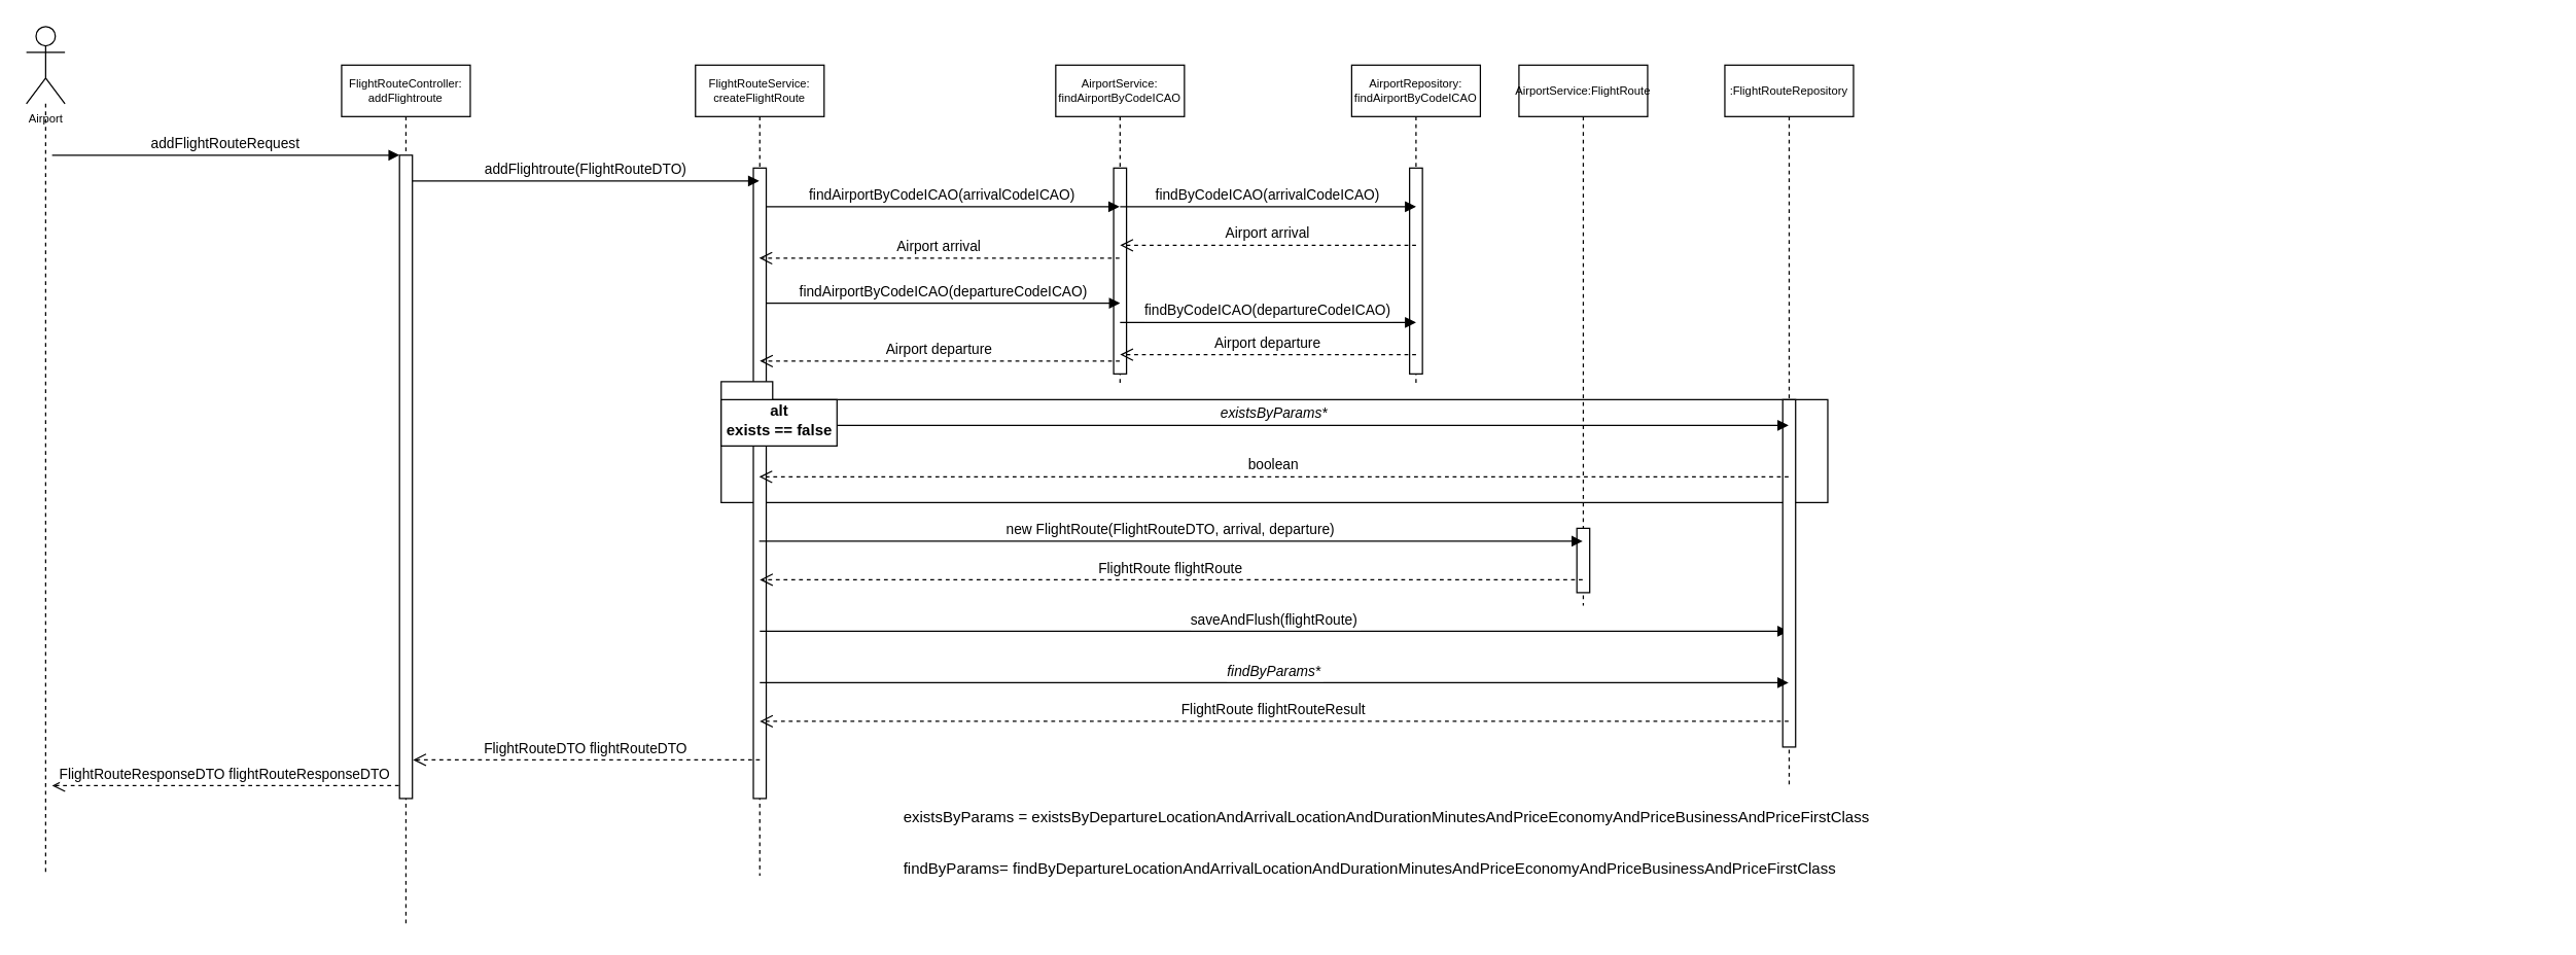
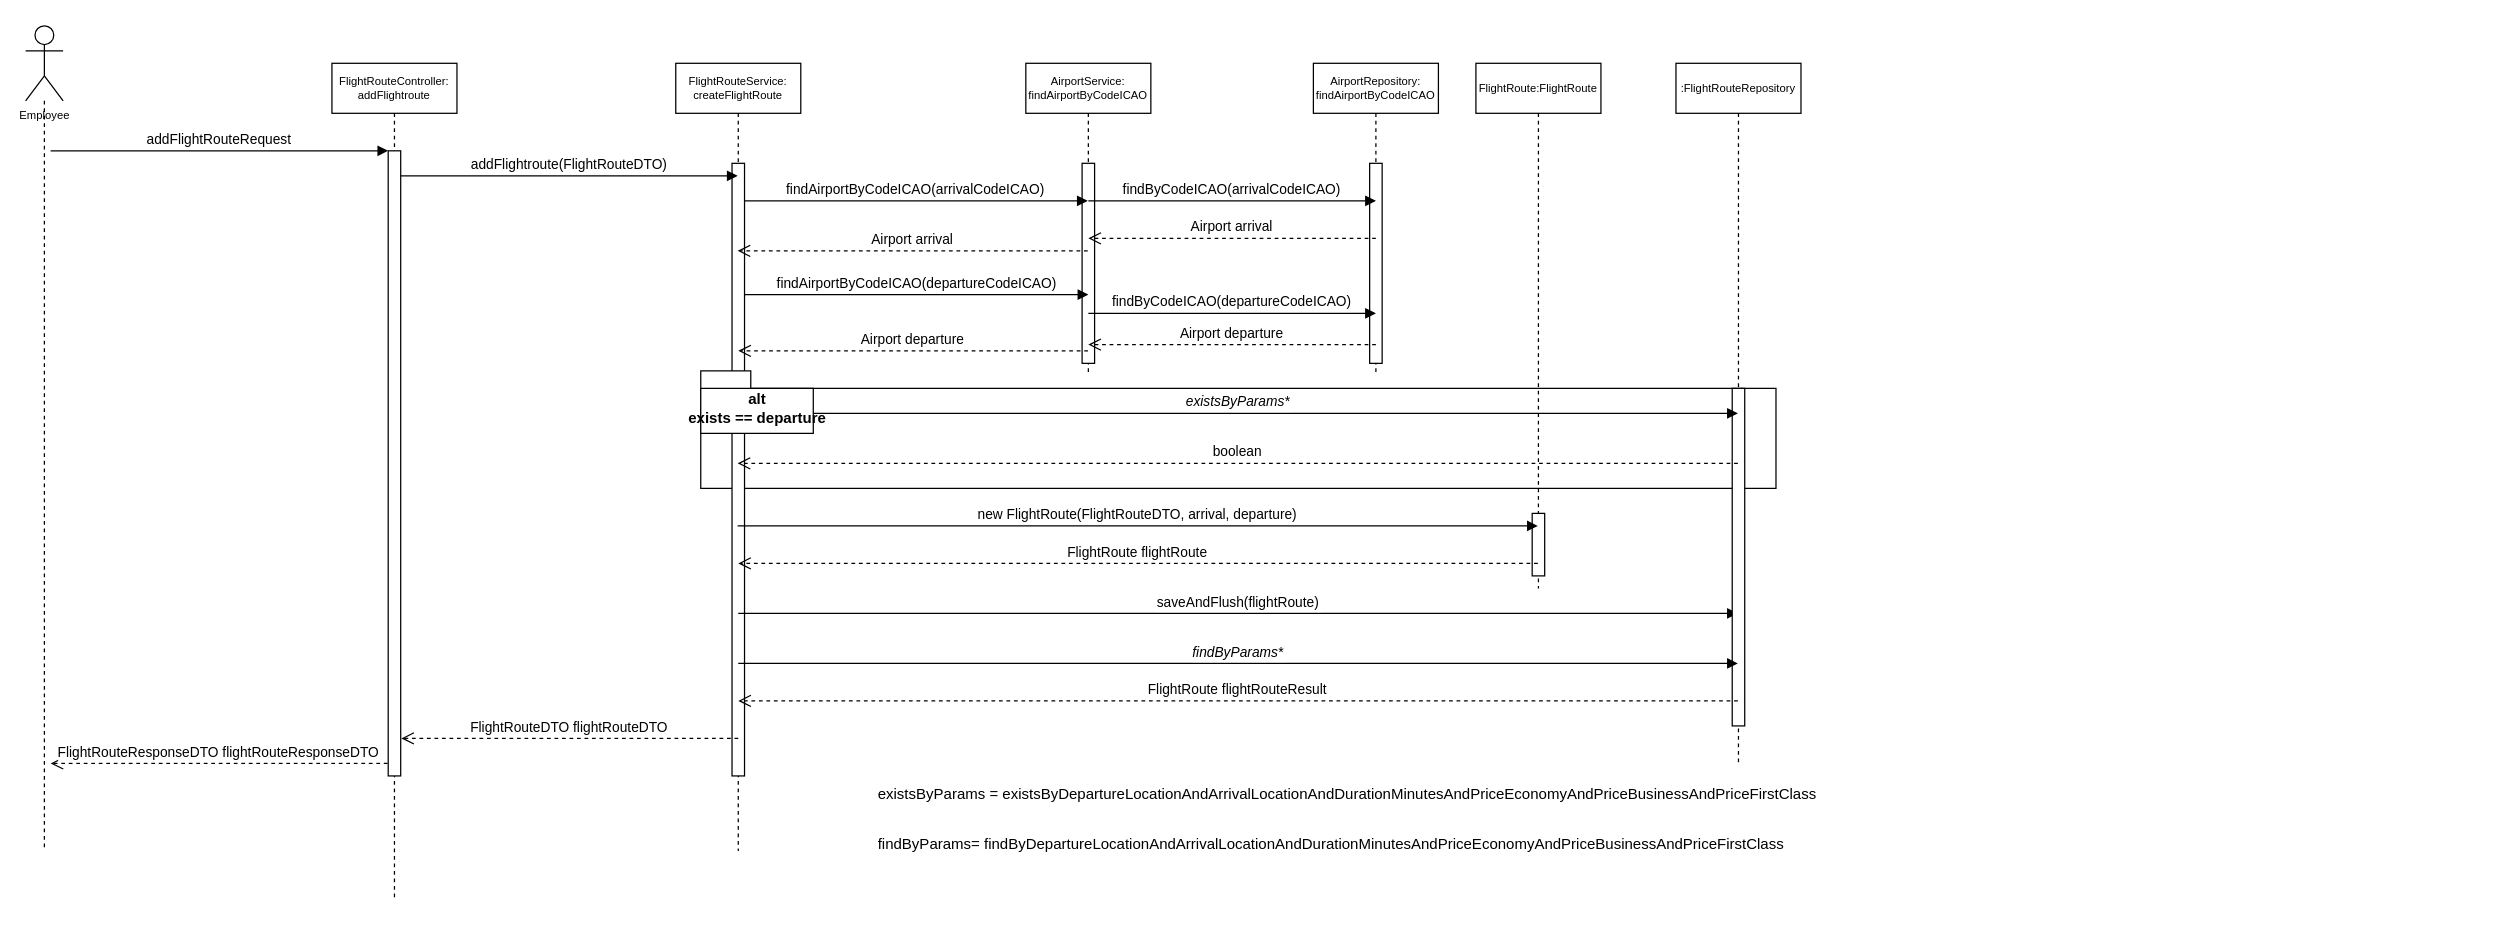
  <mxCell id="0" />
  <mxCell id="1" parent="0" />
  <mxCell id="2" value="" style="rounded=0;whiteSpace=wrap;html=1;fillColor=none;" parent="1" vertex="1"><mxGeometry x="560" y="310" width="860" height="80" as="geometry" /></mxCell>
  <mxCell id="3" value="FlightRouteController:&#10;addFlightroute" style="shape=umlLifeline;perimeter=lifelinePerimeter;container=1;collapsible=0;recursiveResize=0;rounded=0;shadow=0;strokeWidth=1;fontSize=9;" parent="1" vertex="1"><mxGeometry x="265" y="50" width="100" height="670" as="geometry" /></mxCell>
  <mxCell id="4" value="" style="points=[];perimeter=orthogonalPerimeter;rounded=0;shadow=0;strokeWidth=1;" parent="3" vertex="1"><mxGeometry x="45" y="70" width="10" height="500" as="geometry" /></mxCell>
  <mxCell id="5" value="addFlightRouteRequest" style="verticalAlign=bottom;startArrow=none;endArrow=block;startSize=8;shadow=0;strokeWidth=1;startFill=0;" parent="3" target="4" edge="1"><mxGeometry relative="1" as="geometry"><mxPoint x="-225" y="70" as="sourcePoint" /></mxGeometry></mxCell>
  <mxCell id="6" value="FlightRouteService:&#10;createFlightRoute" style="shape=umlLifeline;perimeter=lifelinePerimeter;container=1;collapsible=0;recursiveResize=0;rounded=0;shadow=0;strokeWidth=1;fontSize=9;" parent="1" vertex="1"><mxGeometry x="540" y="50" width="100" height="630" as="geometry" /></mxCell>
  <mxCell id="7" value="" style="points=[];perimeter=orthogonalPerimeter;rounded=0;shadow=0;strokeWidth=1;" parent="6" vertex="1"><mxGeometry x="45" y="80" width="10" height="490" as="geometry" /></mxCell>
  <mxCell id="8" value="saveAndFlush(flightRoute)" style="verticalAlign=bottom;endArrow=block;shadow=0;strokeWidth=1;fontStyle=0" parent="6" target="11" edge="1"><mxGeometry relative="1" as="geometry"><mxPoint x="50.0" y="440.0" as="sourcePoint" /><mxPoint x="600" y="440" as="targetPoint" /><Array as="points"><mxPoint x="185.19" y="440" /></Array></mxGeometry></mxCell>
- <mxCell id="9" value="AirportService:FlightRoute" style="shape=umlLifeline;perimeter=lifelinePerimeter;container=1;collapsible=0;recursiveResize=0;rounded=0;shadow=0;strokeWidth=1;fontSize=9;" parent="1" vertex="1"><mxGeometry x="1180" y="50" width="100" height="420" as="geometry" /></mxCell>
+ <mxCell id="9" value="FlightRoute:FlightRoute" style="shape=umlLifeline;perimeter=lifelinePerimeter;container=1;collapsible=0;recursiveResize=0;rounded=0;shadow=0;strokeWidth=1;fontSize=9;" parent="1" vertex="1"><mxGeometry x="1180" y="50" width="100" height="420" as="geometry" /></mxCell>
  <mxCell id="10" value="" style="points=[];perimeter=orthogonalPerimeter;rounded=0;shadow=0;strokeWidth=1;" parent="9" vertex="1"><mxGeometry x="45" y="360" width="10" height="50" as="geometry" /></mxCell>
  <mxCell id="11" value=":FlightRouteRepository" style="shape=umlLifeline;perimeter=lifelinePerimeter;container=1;collapsible=0;recursiveResize=0;rounded=0;shadow=0;strokeWidth=1;fontSize=9;" parent="1" vertex="1"><mxGeometry x="1340" y="50" width="100" height="560" as="geometry" /></mxCell>
  <mxCell id="12" value="" style="points=[];perimeter=orthogonalPerimeter;rounded=0;shadow=0;strokeWidth=1;" parent="11" vertex="1"><mxGeometry x="45" y="260" width="10" height="270" as="geometry" /></mxCell>
  <mxCell id="13" value="addFlightroute(FlightRouteDTO)" style="verticalAlign=bottom;endArrow=block;shadow=0;strokeWidth=1;" parent="1" source="4" target="6" edge="1"><mxGeometry relative="1" as="geometry"><mxPoint x="340" y="380" as="sourcePoint" /><mxPoint x="580" y="140" as="targetPoint" /><Array as="points"><mxPoint x="420" y="140" /></Array></mxGeometry></mxCell>
  <mxCell id="14" value="AirportService:&#10;findAirportByCodeICAO" style="shape=umlLifeline;perimeter=lifelinePerimeter;container=1;collapsible=0;recursiveResize=0;rounded=0;shadow=0;strokeWidth=1;fontSize=9;" parent="1" vertex="1"><mxGeometry x="820" y="50" width="100" height="250" as="geometry" /></mxCell>
  <mxCell id="15" value="" style="points=[];perimeter=orthogonalPerimeter;rounded=0;shadow=0;strokeWidth=1;" parent="14" vertex="1"><mxGeometry x="45" y="80" width="10" height="160" as="geometry" /></mxCell>
  <mxCell id="16" value="findAirportByCodeICAO(arrivalCodeICAO)" style="verticalAlign=bottom;endArrow=block;shadow=0;strokeWidth=1;" parent="1" source="7" target="14" edge="1"><mxGeometry relative="1" as="geometry"><mxPoint x="620" y="280" as="sourcePoint" /><mxPoint x="840" y="160" as="targetPoint" /><Array as="points"><mxPoint x="710" y="160" /></Array></mxGeometry></mxCell>
  <mxCell id="17" value="Airport arrival" style="verticalAlign=bottom;endArrow=open;dashed=1;endSize=8;shadow=0;strokeWidth=1;" parent="1" source="14" target="6" edge="1"><mxGeometry relative="1" as="geometry"><mxPoint x="650" y="180" as="targetPoint" /><mxPoint x="820" y="180" as="sourcePoint" /><Array as="points"><mxPoint x="750" y="200" /></Array></mxGeometry></mxCell>
  <mxCell id="18" value="findAirportByCodeICAO(departureCodeICAO)" style="verticalAlign=bottom;endArrow=block;shadow=0;strokeWidth=1;entryX=0.5;entryY=0.75;entryDx=0;entryDy=0;entryPerimeter=0;" parent="1" edge="1"><mxGeometry relative="1" as="geometry"><mxPoint x="595" y="235" as="sourcePoint" /><mxPoint x="870" y="235" as="targetPoint" /><Array as="points"><mxPoint x="720" y="235" /></Array></mxGeometry></mxCell>
  <mxCell id="19" value="Airport departure" style="verticalAlign=bottom;endArrow=open;dashed=1;endSize=8;shadow=0;strokeWidth=1;" parent="1" edge="1"><mxGeometry relative="1" as="geometry"><mxPoint x="590" y="280" as="targetPoint" /><mxPoint x="869.69" y="280" as="sourcePoint" /></mxGeometry></mxCell>
  <mxCell id="20" value="existsByParams*" style="verticalAlign=bottom;endArrow=block;shadow=0;strokeWidth=1;fontStyle=2" parent="1" target="11" edge="1"><mxGeometry relative="1" as="geometry"><mxPoint x="590" y="330" as="sourcePoint" /><mxPoint x="864.5" y="330" as="targetPoint" /><Array as="points"><mxPoint x="705" y="330" /></Array></mxGeometry></mxCell>
  <mxCell id="21" value="boolean" style="verticalAlign=bottom;endArrow=open;dashed=1;endSize=8;shadow=0;strokeWidth=1;" parent="1" source="11" target="6" edge="1"><mxGeometry relative="1" as="geometry"><mxPoint x="620" y="370" as="targetPoint" /><mxPoint x="899.69" y="370" as="sourcePoint" /><Array as="points"><mxPoint x="810" y="370" /></Array></mxGeometry></mxCell>
  <mxCell id="22" value="new FlightRoute(FlightRouteDTO, arrival, departure)" style="verticalAlign=bottom;endArrow=block;shadow=0;strokeWidth=1;fontStyle=0" parent="1" source="6" target="9" edge="1"><mxGeometry relative="1" as="geometry"><mxPoint x="610" y="420" as="sourcePoint" /><mxPoint x="1209.5" y="420" as="targetPoint" /><Array as="points"><mxPoint x="725" y="420" /></Array></mxGeometry></mxCell>
  <mxCell id="23" value="FlightRoute flightRoute" style="verticalAlign=bottom;endArrow=open;dashed=1;endSize=8;shadow=0;strokeWidth=1;" parent="1" source="9" edge="1"><mxGeometry relative="1" as="geometry"><mxPoint x="590" y="450" as="targetPoint" /><mxPoint x="869.69" y="450" as="sourcePoint" /></mxGeometry></mxCell>
  <mxCell id="24" value="findByParams*" style="verticalAlign=bottom;endArrow=block;shadow=0;strokeWidth=1;fontStyle=2" parent="1" edge="1" target="11"><mxGeometry relative="1" as="geometry"><mxPoint x="590" y="530" as="sourcePoint" /><mxPoint x="1189.5" y="530" as="targetPoint" /><Array as="points"><mxPoint x="705" y="530" /></Array></mxGeometry></mxCell>
  <mxCell id="25" value="FlightRoute flightRouteResult" style="verticalAlign=bottom;endArrow=open;dashed=1;endSize=8;shadow=0;strokeWidth=1;" parent="1" source="11" edge="1"><mxGeometry relative="1" as="geometry"><mxPoint x="590" y="560" as="targetPoint" /><mxPoint x="1029.5" y="560" as="sourcePoint" /></mxGeometry></mxCell>
  <mxCell id="26" value="FlightRouteDTO flightRouteDTO" style="verticalAlign=bottom;endArrow=open;dashed=1;endSize=8;shadow=0;strokeWidth=1;" parent="1" edge="1"><mxGeometry relative="1" as="geometry"><mxPoint x="320.5" y="590" as="targetPoint" /><mxPoint x="590" y="590" as="sourcePoint" /></mxGeometry></mxCell>
  <mxCell id="27" value="FlightRouteResponseDTO flightRouteResponseDTO" style="verticalAlign=bottom;endArrow=open;dashed=1;endSize=8;shadow=0;strokeWidth=1;" parent="1" edge="1"><mxGeometry relative="1" as="geometry"><mxPoint x="40" y="610" as="targetPoint" /><mxPoint x="309.5" y="610" as="sourcePoint" /></mxGeometry></mxCell>
  <mxCell id="28" style="edgeStyle=orthogonalEdgeStyle;curved=0;rounded=1;sketch=0;orthogonalLoop=1;jettySize=auto;html=1;fontSize=9;endArrow=none;endFill=0;dashed=1;" parent="1" source="29" edge="1"><mxGeometry relative="1" as="geometry"><mxPoint x="35" y="680" as="targetPoint" /></mxGeometry></mxCell>
- <mxCell id="29" value="Airport" style="shape=umlActor;verticalLabelPosition=bottom;verticalAlign=top;html=1;outlineConnect=0;rounded=0;sketch=0;fontSize=9;" parent="1" vertex="1"><mxGeometry x="20" y="20" width="30" height="60" as="geometry" /></mxCell>
+ <mxCell id="29" value="Employee" style="shape=umlActor;verticalLabelPosition=bottom;verticalAlign=top;html=1;outlineConnect=0;rounded=0;sketch=0;fontSize=9;" parent="1" vertex="1"><mxGeometry x="20" y="20" width="30" height="60" as="geometry" /></mxCell>
  <mxCell id="30" value="AirportRepository:&#10;findAirportByCodeICAO" style="shape=umlLifeline;perimeter=lifelinePerimeter;container=1;collapsible=0;recursiveResize=0;rounded=0;shadow=0;strokeWidth=1;fontSize=9;" parent="1" vertex="1"><mxGeometry x="1050" y="50" width="100" height="250" as="geometry" /></mxCell>
  <mxCell id="31" value="" style="points=[];perimeter=orthogonalPerimeter;rounded=0;shadow=0;strokeWidth=1;" parent="30" vertex="1"><mxGeometry x="45" y="80" width="10" height="160" as="geometry" /></mxCell>
  <mxCell id="32" value="findByCodeICAO(arrivalCodeICAO)" style="verticalAlign=bottom;endArrow=block;shadow=0;strokeWidth=1;" parent="1" edge="1"><mxGeometry relative="1" as="geometry"><mxPoint x="870" y="160" as="sourcePoint" /><mxPoint x="1100" y="160" as="targetPoint" /><Array as="points"><mxPoint x="985" y="160" /></Array></mxGeometry></mxCell>
- <mxCell id="33" value="alt&lt;br&gt;exists == false" style="shape=folder;fontStyle=1;spacingTop=10;tabWidth=40;tabHeight=14;tabPosition=left;html=1;" parent="1" vertex="1"><mxGeometry x="560" y="296" width="90" height="50" as="geometry" /></mxCell>
+ <mxCell id="33" value="alt&lt;br&gt;exists == departure" style="shape=folder;fontStyle=1;spacingTop=10;tabWidth=40;tabHeight=14;tabPosition=left;html=1;" parent="1" vertex="1"><mxGeometry x="560" y="296" width="90" height="50" as="geometry" /></mxCell>
  <mxCell id="34" value="Airport arrival" style="verticalAlign=bottom;endArrow=open;dashed=1;endSize=8;shadow=0;strokeWidth=1;" parent="1" edge="1"><mxGeometry relative="1" as="geometry"><mxPoint x="870" y="190" as="targetPoint" /><mxPoint x="1100" y="190" as="sourcePoint" /><Array as="points"><mxPoint x="1030.5" y="190" /></Array></mxGeometry></mxCell>
  <mxCell id="35" value="findByCodeICAO(departureCodeICAO)" style="verticalAlign=bottom;endArrow=block;shadow=0;strokeWidth=1;" parent="1" edge="1"><mxGeometry relative="1" as="geometry"><mxPoint x="870" y="250" as="sourcePoint" /><mxPoint x="1100" y="250" as="targetPoint" /><Array as="points"><mxPoint x="985" y="250" /></Array></mxGeometry></mxCell>
  <mxCell id="36" value="Airport departure" style="verticalAlign=bottom;endArrow=open;dashed=1;endSize=8;shadow=0;strokeWidth=1;" parent="1" edge="1"><mxGeometry relative="1" as="geometry"><mxPoint x="870" y="275" as="targetPoint" /><mxPoint x="1100" y="275" as="sourcePoint" /><Array as="points"><mxPoint x="1030.5" y="275" /></Array></mxGeometry></mxCell>
  <mxCell id="37" value="existsByParams =&amp;nbsp;existsByDepartureLocationAndArrivalLocationAndDurationMinutesAndPriceEconomyAndPriceBusinessAndPriceFirstClass" style="text;html=1;strokeColor=none;fillColor=none;align=left;verticalAlign=middle;whiteSpace=wrap;rounded=0;" vertex="1" parent="1"><mxGeometry x="700" y="620" width="1280" height="30" as="geometry" /></mxCell>
  <mxCell id="38" value="findByParams=&amp;nbsp;findByDepartureLocationAndArrivalLocationAndDurationMinutesAndPriceEconomyAndPriceBusinessAndPriceFirstClass" style="text;html=1;strokeColor=none;fillColor=none;align=left;verticalAlign=middle;whiteSpace=wrap;rounded=0;" vertex="1" parent="1"><mxGeometry x="700" y="660" width="1280" height="30" as="geometry" /></mxCell>
